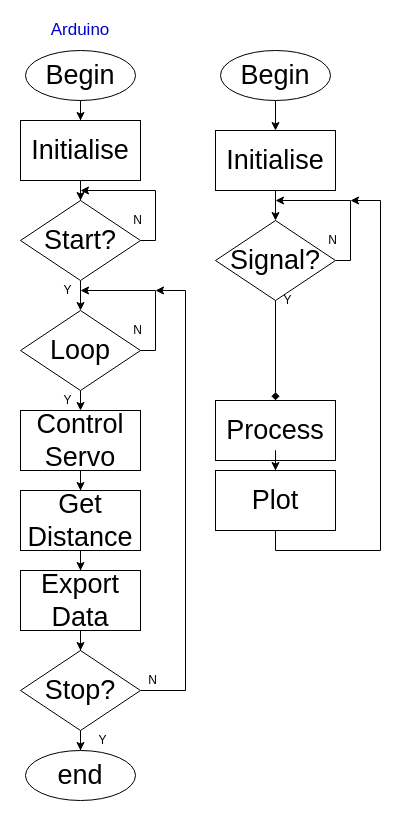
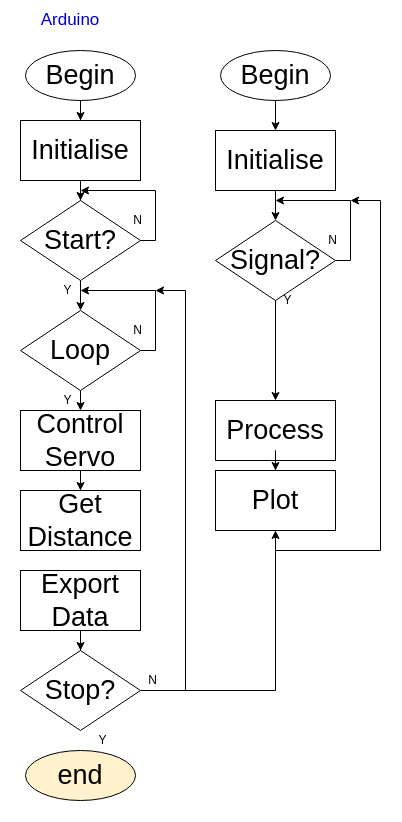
  <mxCell id="0" />
  <mxCell id="1" parent="0" />
  <mxCell id="2" value="" style="edgeStyle=orthogonalEdgeStyle;rounded=0;orthogonalLoop=1;jettySize=auto;html=1;" parent="1" source="3" target="33" edge="1"><mxGeometry relative="1" as="geometry" /></mxCell>
  <mxCell id="3" value="&lt;font style=&quot;font-size: 27px&quot;&gt;Initialise&lt;/font&gt;" style="rounded=0;whiteSpace=wrap;html=1;" parent="1" vertex="1"><mxGeometry x="20" y="120" width="120" height="60" as="geometry" /></mxCell>
  <mxCell id="4" value="" style="edgeStyle=orthogonalEdgeStyle;rounded=0;orthogonalLoop=1;jettySize=auto;html=1;" parent="1" source="5" target="3" edge="1"><mxGeometry relative="1" as="geometry" /></mxCell>
  <mxCell id="5" value="&lt;font style=&quot;font-size: 27px&quot;&gt;Begin&lt;/font&gt;" style="ellipse;whiteSpace=wrap;html=1;" parent="1" vertex="1"><mxGeometry x="25" y="50" width="110" height="50" as="geometry" /></mxCell>
  <mxCell id="6" value="" style="edgeStyle=orthogonalEdgeStyle;rounded=0;orthogonalLoop=1;jettySize=auto;html=1;" parent="1" source="7" target="12" edge="1"><mxGeometry relative="1" as="geometry" /></mxCell>
  <mxCell id="7" value="&lt;span style=&quot;font-size: 27px&quot;&gt;Control Servo&lt;/span&gt;" style="rounded=0;whiteSpace=wrap;html=1;" parent="1" vertex="1"><mxGeometry x="20" y="410" width="120" height="60" as="geometry" /></mxCell>
  <mxCell id="8" value="" style="edgeStyle=orthogonalEdgeStyle;rounded=0;orthogonalLoop=1;jettySize=auto;html=1;" parent="1" source="10" edge="1"><mxGeometry relative="1" as="geometry"><mxPoint x="80" y="410" as="targetPoint" /></mxGeometry></mxCell>
  <mxCell id="9" style="edgeStyle=orthogonalEdgeStyle;rounded=0;orthogonalLoop=1;jettySize=auto;html=1;" parent="1" source="10" edge="1"><mxGeometry relative="1" as="geometry"><mxPoint x="80" y="290" as="targetPoint" /><Array as="points"><mxPoint x="155" y="350" /><mxPoint x="155" y="290" /></Array></mxGeometry></mxCell>
  <mxCell id="10" value="&lt;font style=&quot;font-size: 27px&quot;&gt;Loop&lt;/font&gt;" style="rhombus;whiteSpace=wrap;html=1;" parent="1" vertex="1"><mxGeometry x="20" y="310" width="120" height="80" as="geometry" /></mxCell>
- <mxCell id="11" value="" style="edgeStyle=orthogonalEdgeStyle;rounded=0;orthogonalLoop=1;jettySize=auto;html=1;" parent="1" source="12" target="15" edge="1"><mxGeometry relative="1" as="geometry" /></mxCell>
  <mxCell id="12" value="&lt;span style=&quot;font-size: 27px&quot;&gt;Get Distance&lt;/span&gt;" style="rounded=0;whiteSpace=wrap;html=1;" parent="1" vertex="1"><mxGeometry x="20" y="490" width="120" height="60" as="geometry" /></mxCell>
  <mxCell id="13" style="edgeStyle=orthogonalEdgeStyle;rounded=0;orthogonalLoop=1;jettySize=auto;html=1;exitX=1;exitY=0.5;exitDx=0;exitDy=0;" parent="1" source="38" edge="1"><mxGeometry relative="1" as="geometry"><mxPoint x="155" y="289.97" as="targetPoint" /><mxPoint x="80" y="719.97" as="sourcePoint" /><Array as="points"><mxPoint x="185" y="690" /><mxPoint x="185" y="290" /></Array></mxGeometry></mxCell>
  <mxCell id="14" value="" style="edgeStyle=orthogonalEdgeStyle;rounded=0;orthogonalLoop=1;jettySize=auto;html=1;" parent="1" source="15" target="38" edge="1"><mxGeometry relative="1" as="geometry" /></mxCell>
  <mxCell id="15" value="&lt;span style=&quot;font-size: 27px&quot;&gt;Export&lt;br&gt;Data&lt;br&gt;&lt;/span&gt;" style="rounded=0;whiteSpace=wrap;html=1;" parent="1" vertex="1"><mxGeometry x="20" y="570" width="120" height="60" as="geometry" /></mxCell>
  <mxCell id="16" value="Y" style="text;html=1;strokeColor=none;fillColor=none;align=center;verticalAlign=middle;whiteSpace=wrap;rounded=0;" parent="1" vertex="1"><mxGeometry x="55" y="390" width="25" height="20" as="geometry" /></mxCell>
  <mxCell id="17" value="N" style="text;html=1;strokeColor=none;fillColor=none;align=center;verticalAlign=middle;whiteSpace=wrap;rounded=0;" parent="1" vertex="1"><mxGeometry x="125" y="320" width="25" height="20" as="geometry" /></mxCell>
- <mxCell id="18" value="&lt;font style=&quot;font-size: 17px&quot; color=&quot;#0000cc&quot;&gt;Arduino&lt;/font&gt;" style="text;html=1;strokeColor=none;fillColor=none;align=center;verticalAlign=middle;whiteSpace=wrap;rounded=0;" parent="1" vertex="1"><mxGeometry x="60" y="20" width="40" height="20" as="geometry" /></mxCell>
+ <mxCell id="18" value="&lt;font style=&quot;font-size: 17px&quot; color=&quot;#0000cc&quot;&gt;Arduino&lt;/font&gt;" style="text;html=1;strokeColor=none;fillColor=none;align=center;verticalAlign=middle;whiteSpace=wrap;rounded=0;" parent="1" vertex="1"><mxGeometry x="50" y="10" width="40" height="20" as="geometry" /></mxCell>
  <mxCell id="19" value="" style="edgeStyle=orthogonalEdgeStyle;rounded=0;orthogonalLoop=1;jettySize=auto;html=1;" parent="1" source="20" target="26" edge="1"><mxGeometry relative="1" as="geometry" /></mxCell>
  <mxCell id="20" value="&lt;font style=&quot;font-size: 27px&quot;&gt;Initialise&lt;/font&gt;" style="rounded=0;whiteSpace=wrap;html=1;" parent="1" vertex="1"><mxGeometry x="215" y="130" width="120" height="60" as="geometry" /></mxCell>
  <mxCell id="21" value="" style="edgeStyle=orthogonalEdgeStyle;rounded=0;orthogonalLoop=1;jettySize=auto;html=1;" parent="1" source="22" target="20" edge="1"><mxGeometry relative="1" as="geometry" /></mxCell>
  <mxCell id="22" value="&lt;font style=&quot;font-size: 27px&quot;&gt;Begin&lt;/font&gt;" style="ellipse;whiteSpace=wrap;html=1;" parent="1" vertex="1"><mxGeometry x="220" y="50" width="110" height="50" as="geometry" /></mxCell>
  <mxCell id="23" value="&lt;span style=&quot;font-size: 27px&quot;&gt;Process&lt;br&gt;&lt;/span&gt;" style="rounded=0;whiteSpace=wrap;html=1;" parent="1" vertex="1"><mxGeometry x="215" y="400" width="120" height="60" as="geometry" /></mxCell>
- <mxCell id="24" value="" style="edgeStyle=orthogonalEdgeStyle;rounded=0;orthogonalLoop=1;jettySize=auto;html=1;entryX=0.5;entryY=0;entryDx=0;entryDy=0;endArrow=diamond;" parent="1" source="26" target="23" edge="1"><mxGeometry relative="1" as="geometry"><mxPoint x="275" y="320" as="targetPoint" /></mxGeometry></mxCell>
+ <mxCell id="24" value="" style="edgeStyle=orthogonalEdgeStyle;rounded=0;orthogonalLoop=1;jettySize=auto;html=1;entryX=0.5;entryY=0;entryDx=0;entryDy=0;" parent="1" source="26" target="23" edge="1"><mxGeometry relative="1" as="geometry"><mxPoint x="275" y="320" as="targetPoint" /></mxGeometry></mxCell>
  <mxCell id="25" style="edgeStyle=orthogonalEdgeStyle;rounded=0;orthogonalLoop=1;jettySize=auto;html=1;" parent="1" source="26" edge="1"><mxGeometry relative="1" as="geometry"><mxPoint x="275" y="200" as="targetPoint" /><Array as="points"><mxPoint x="350" y="260" /><mxPoint x="350" y="200" /></Array></mxGeometry></mxCell>
  <mxCell id="26" value="&lt;span style=&quot;font-size: 27px&quot;&gt;Signal?&lt;br&gt;&lt;/span&gt;" style="rhombus;whiteSpace=wrap;html=1;" parent="1" vertex="1"><mxGeometry x="215" y="220" width="120" height="80" as="geometry" /></mxCell>
  <mxCell id="27" value="" style="edgeStyle=orthogonalEdgeStyle;rounded=0;orthogonalLoop=1;jettySize=auto;html=1;exitX=0.5;exitY=1;exitDx=0;exitDy=0;" parent="1" source="23" target="29" edge="1"><mxGeometry relative="1" as="geometry"><mxPoint x="275" y="460" as="sourcePoint" /></mxGeometry></mxCell>
  <mxCell id="28" style="edgeStyle=orthogonalEdgeStyle;rounded=0;orthogonalLoop=1;jettySize=auto;html=1;" parent="1" source="29" edge="1"><mxGeometry relative="1" as="geometry"><mxPoint x="350" y="200" as="targetPoint" /><Array as="points"><mxPoint x="275" y="550" /><mxPoint x="380" y="550" /><mxPoint x="380" y="200" /></Array></mxGeometry></mxCell>
  <mxCell id="29" value="&lt;span style=&quot;font-size: 27px&quot;&gt;Plot&lt;br&gt;&lt;/span&gt;" style="rounded=0;whiteSpace=wrap;html=1;" parent="1" vertex="1"><mxGeometry x="215" y="470" width="120" height="60" as="geometry" /></mxCell>
  <mxCell id="30" value="Y" style="text;html=1;strokeColor=none;fillColor=none;align=center;verticalAlign=middle;whiteSpace=wrap;rounded=0;" parent="1" vertex="1"><mxGeometry x="275" y="290" width="25" height="20" as="geometry" /></mxCell>
  <mxCell id="31" value="N" style="text;html=1;strokeColor=none;fillColor=none;align=center;verticalAlign=middle;whiteSpace=wrap;rounded=0;" parent="1" vertex="1"><mxGeometry x="320" y="230" width="25" height="20" as="geometry" /></mxCell>
  <mxCell id="32" style="edgeStyle=orthogonalEdgeStyle;rounded=0;orthogonalLoop=1;jettySize=auto;html=1;entryX=0.5;entryY=0;entryDx=0;entryDy=0;" parent="1" source="33" target="10" edge="1"><mxGeometry relative="1" as="geometry" /></mxCell>
  <mxCell id="33" value="&lt;font style=&quot;font-size: 27px&quot;&gt;Start?&lt;/font&gt;" style="rhombus;whiteSpace=wrap;html=1;" parent="1" vertex="1"><mxGeometry x="20" y="200" width="120" height="80" as="geometry" /></mxCell>
  <mxCell id="34" style="edgeStyle=orthogonalEdgeStyle;rounded=0;orthogonalLoop=1;jettySize=auto;html=1;" parent="1" edge="1"><mxGeometry relative="1" as="geometry"><mxPoint x="80" y="190" as="targetPoint" /><mxPoint x="140" y="240" as="sourcePoint" /><Array as="points"><mxPoint x="140" y="240" /><mxPoint x="155" y="240" /><mxPoint x="155" y="190" /></Array></mxGeometry></mxCell>
  <mxCell id="35" value="N" style="text;html=1;strokeColor=none;fillColor=none;align=center;verticalAlign=middle;whiteSpace=wrap;rounded=0;" parent="1" vertex="1"><mxGeometry x="125" y="210" width="25" height="20" as="geometry" /></mxCell>
  <mxCell id="36" value="Y" style="text;html=1;strokeColor=none;fillColor=none;align=center;verticalAlign=middle;whiteSpace=wrap;rounded=0;" parent="1" vertex="1"><mxGeometry x="55" y="280" width="25" height="20" as="geometry" /></mxCell>
- <mxCell id="37" value="" style="edgeStyle=orthogonalEdgeStyle;rounded=0;orthogonalLoop=1;jettySize=auto;html=1;" parent="1" source="38" target="39" edge="1"><mxGeometry relative="1" as="geometry" /></mxCell>
+ <mxCell id="37" value="" style="edgeStyle=orthogonalEdgeStyle;rounded=0;orthogonalLoop=1;jettySize=auto;html=1;" parent="1" source="38" target="29" edge="1"><mxGeometry relative="1" as="geometry" /></mxCell>
  <mxCell id="38" value="&lt;font style=&quot;font-size: 27px&quot;&gt;Stop?&lt;/font&gt;" style="rhombus;whiteSpace=wrap;html=1;" parent="1" vertex="1"><mxGeometry x="20" y="650" width="120" height="80" as="geometry" /></mxCell>
- <mxCell id="39" value="&lt;font style=&quot;font-size: 27px&quot;&gt;end&lt;/font&gt;" style="ellipse;whiteSpace=wrap;html=1;" parent="1" vertex="1"><mxGeometry x="25" y="750" width="110" height="50" as="geometry" /></mxCell>
+ <mxCell id="39" value="&lt;font style=&quot;font-size: 27px&quot;&gt;end&lt;/font&gt;" style="ellipse;whiteSpace=wrap;html=1;fillColor=#fff2cc;" parent="1" vertex="1"><mxGeometry x="25" y="750" width="110" height="50" as="geometry" /></mxCell>
  <mxCell id="40" value="Y" style="text;html=1;strokeColor=none;fillColor=none;align=center;verticalAlign=middle;whiteSpace=wrap;rounded=0;" vertex="1" parent="1"><mxGeometry x="90" y="730" width="25" height="20" as="geometry" /></mxCell>
  <mxCell id="41" value="N" style="text;html=1;strokeColor=none;fillColor=none;align=center;verticalAlign=middle;whiteSpace=wrap;rounded=0;" vertex="1" parent="1"><mxGeometry x="140" y="670" width="25" height="20" as="geometry" /></mxCell>
